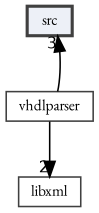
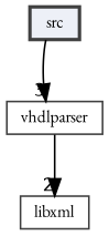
  digraph {
    compound=true
    fontname="EB Garamond"
    node [color=grey25 fillcolor="#edf0f7" fontname="EB Garamond" fontsize=10 shape=box]
    edge [fontname="EB Garamond" fontsize=10 labeldistance=1.5 labelfontname=Helvetica labelfontsize=10]
    n1 [height=0.2 label=src style="filled,bold," width=0.4]
    n2 [height=0.2 label=vhdlparser width=0.4]
    n3 [height=0.2 label=libxml width=0.4]
-   n2 -> n1 [headlabel=3]
+   n1 -> n2 [headlabel=3]
    n2 -> n3 [headlabel=2]
  }
